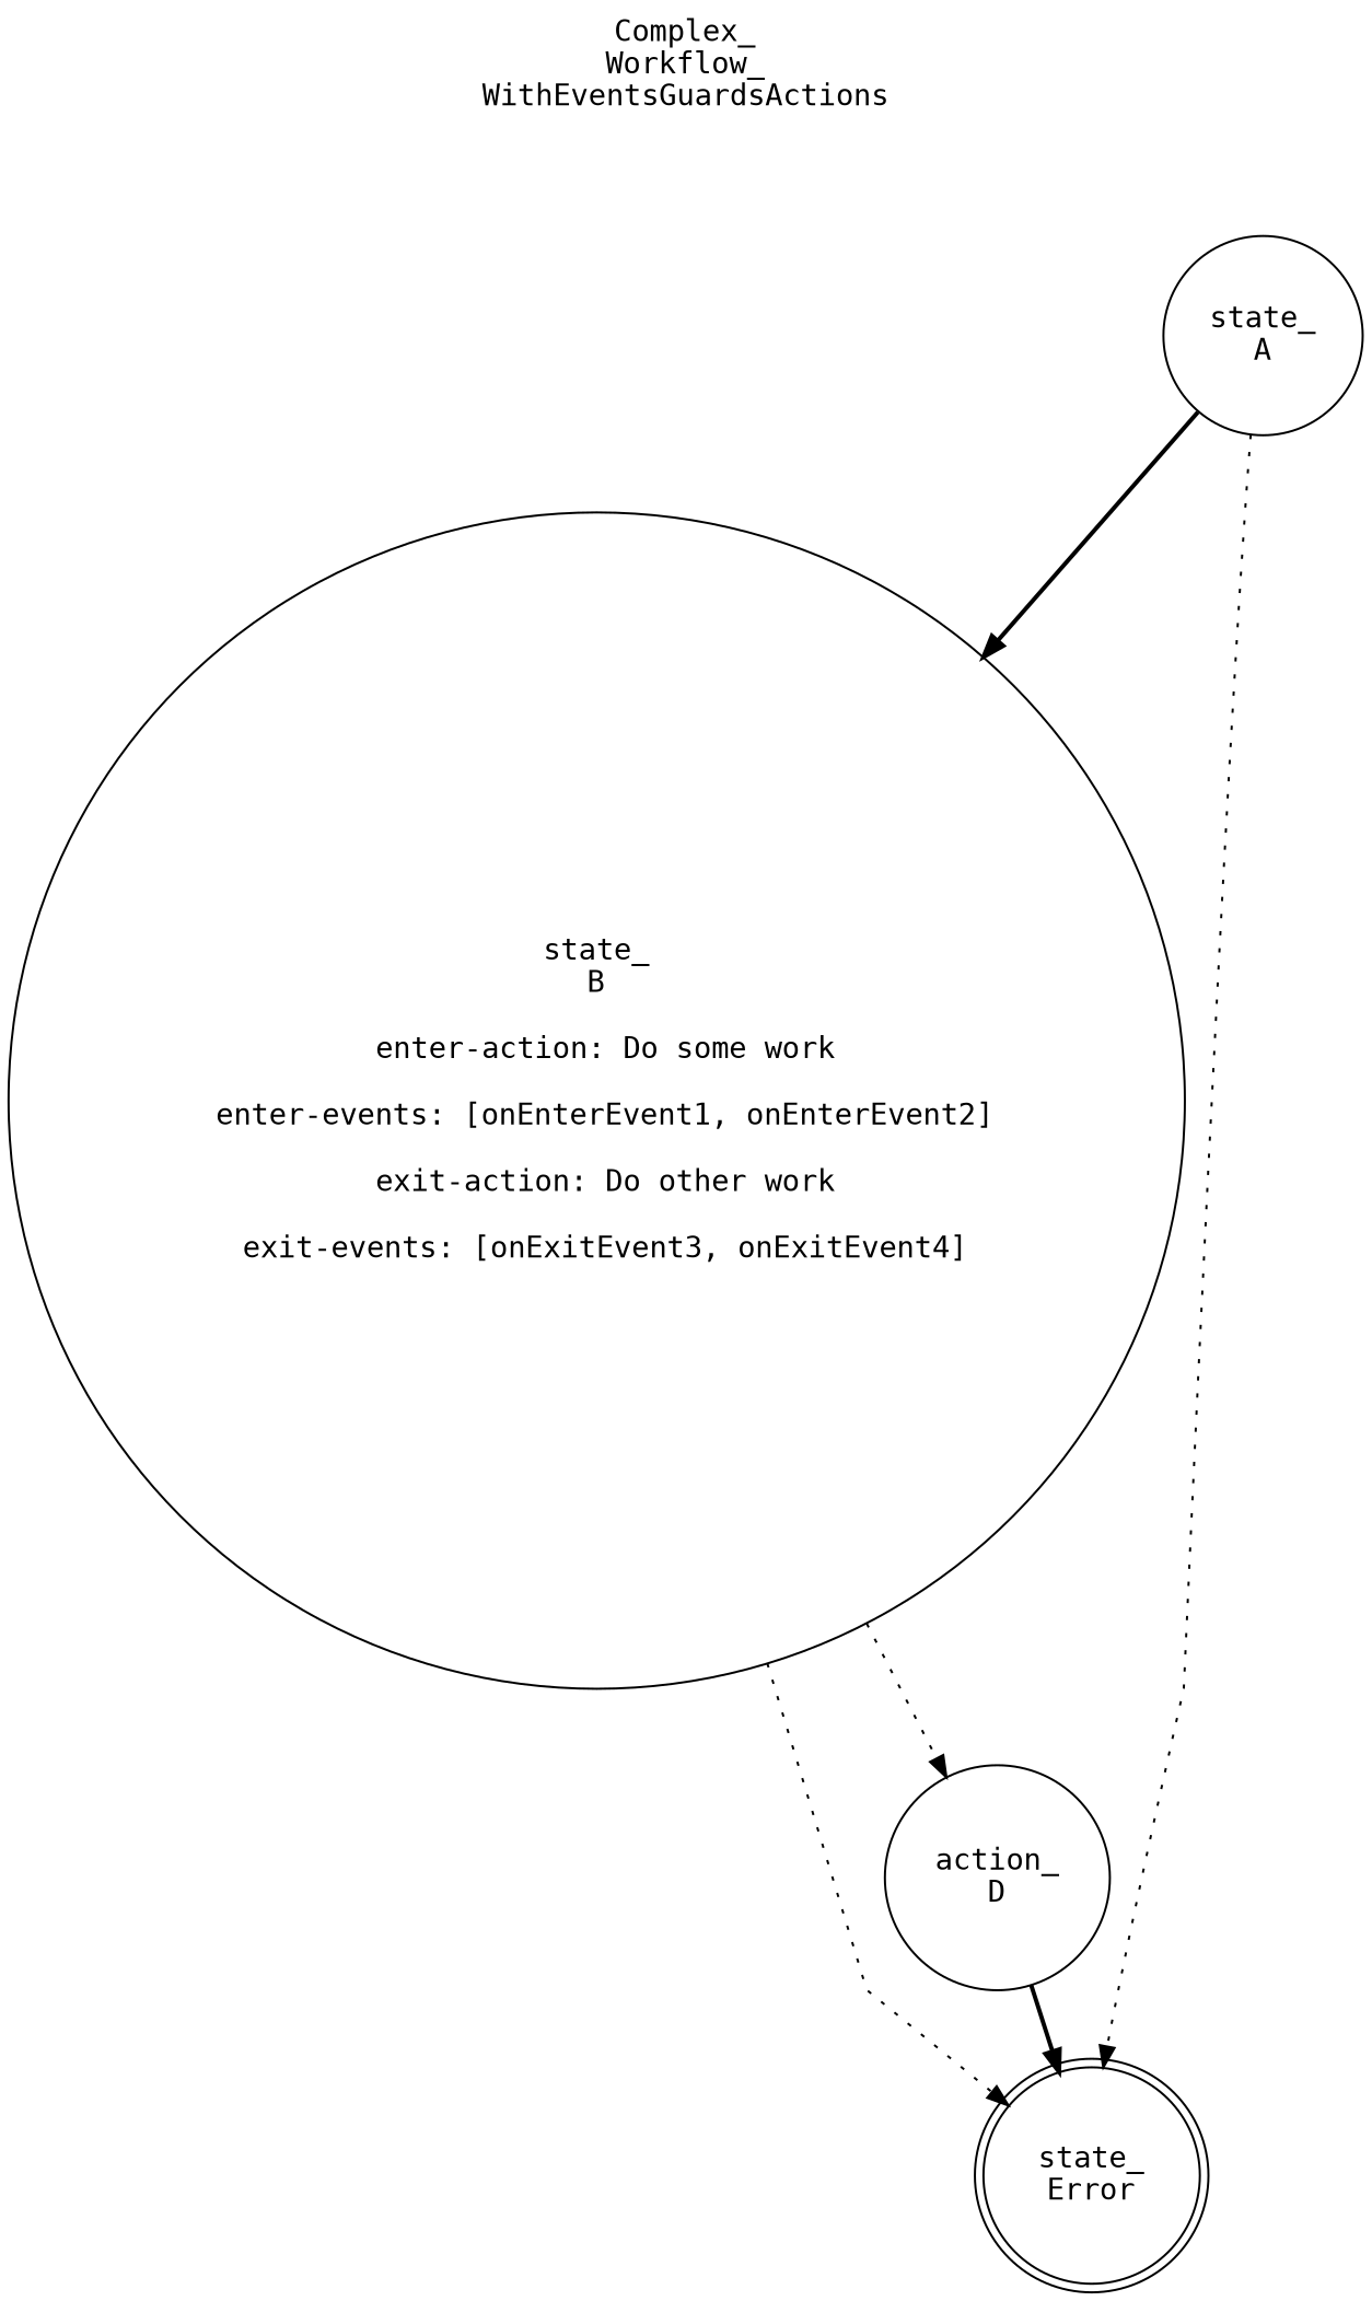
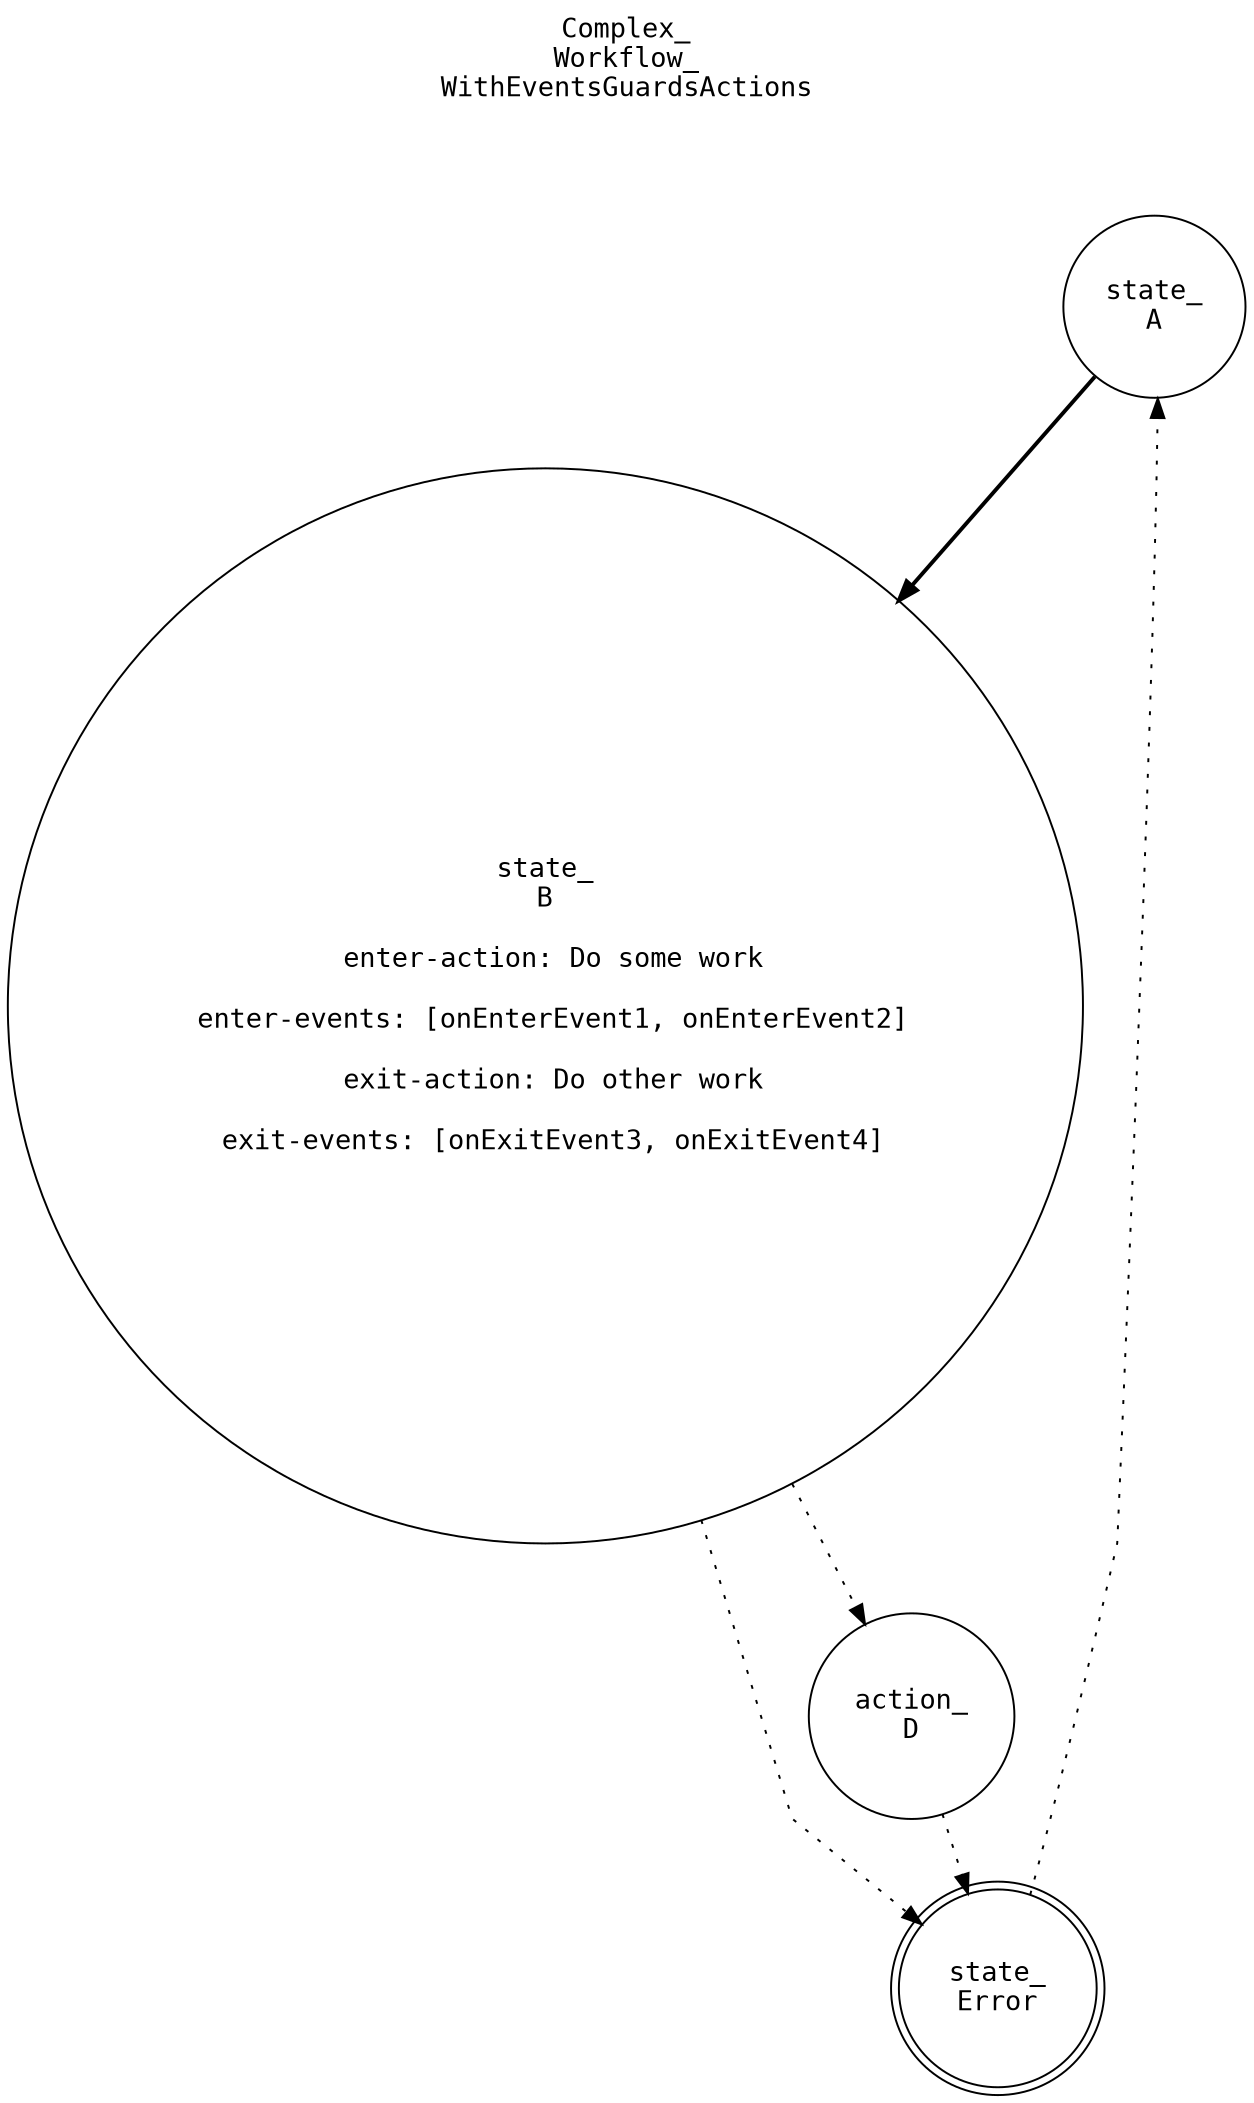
  digraph {
    fontname="DejaVu Sans Mono"
    label="Complex_\nWorkflow_\nWithEventsGuardsActions"
    labelloc=t
    splines=polyline
    node [fontname="DejaVu Sans Mono" shape=circle]
    edge [fontname="DejaVu Sans Mono" style=dotted]
    n1 [label="state_\nA"]
    n2 [label="state_\nB\n\n enter-action: Do some work\n\n enter-events: [onEnterEvent1, onEnterEvent2]\n\n exit-action: Do other work\n\n exit-events: [onExitEvent3, onExitEvent4]"]
    n3 [label="state_\nError" shape=doublecircle]
    n4 [label="action_\nD"]
    n1 -> n2 [style=bold]
-   n1 -> n3
+   n3 -> n1
    n2 -> n3
    n2 -> n4
-   n4 -> n3 [style=bold]
+   n4 -> n3
  }
